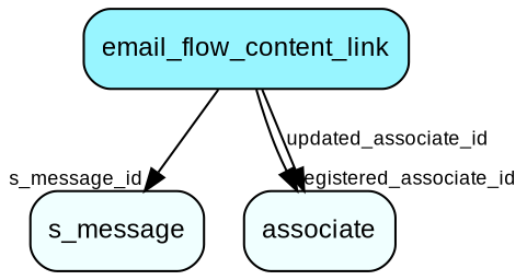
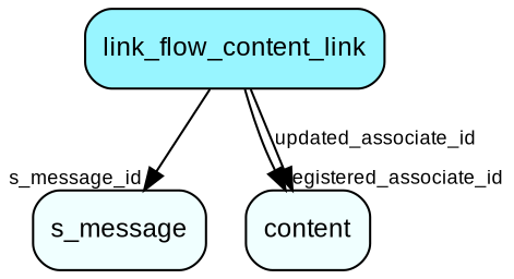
  digraph {
    fontname="Liberation Sans"
    node [fillcolor=azure1 fontname="Liberation Sans" fontsize=12 shape=box style="rounded, filled"]
    edge [fontname="Liberation Sans" fontsize=9]
-   email_flow_content_link [fillcolor=cadetblue1]
+   email_flow_content_link [fillcolor=cadetblue1 label=link_flow_content_link]
    s_message
-   associate
+   associate [label=content]
    email_flow_content_link -> s_message [headlabel=s_message_id]
    email_flow_content_link -> associate [headlabel=registered_associate_id]
    email_flow_content_link -> associate [label=updated_associate_id]
  }
